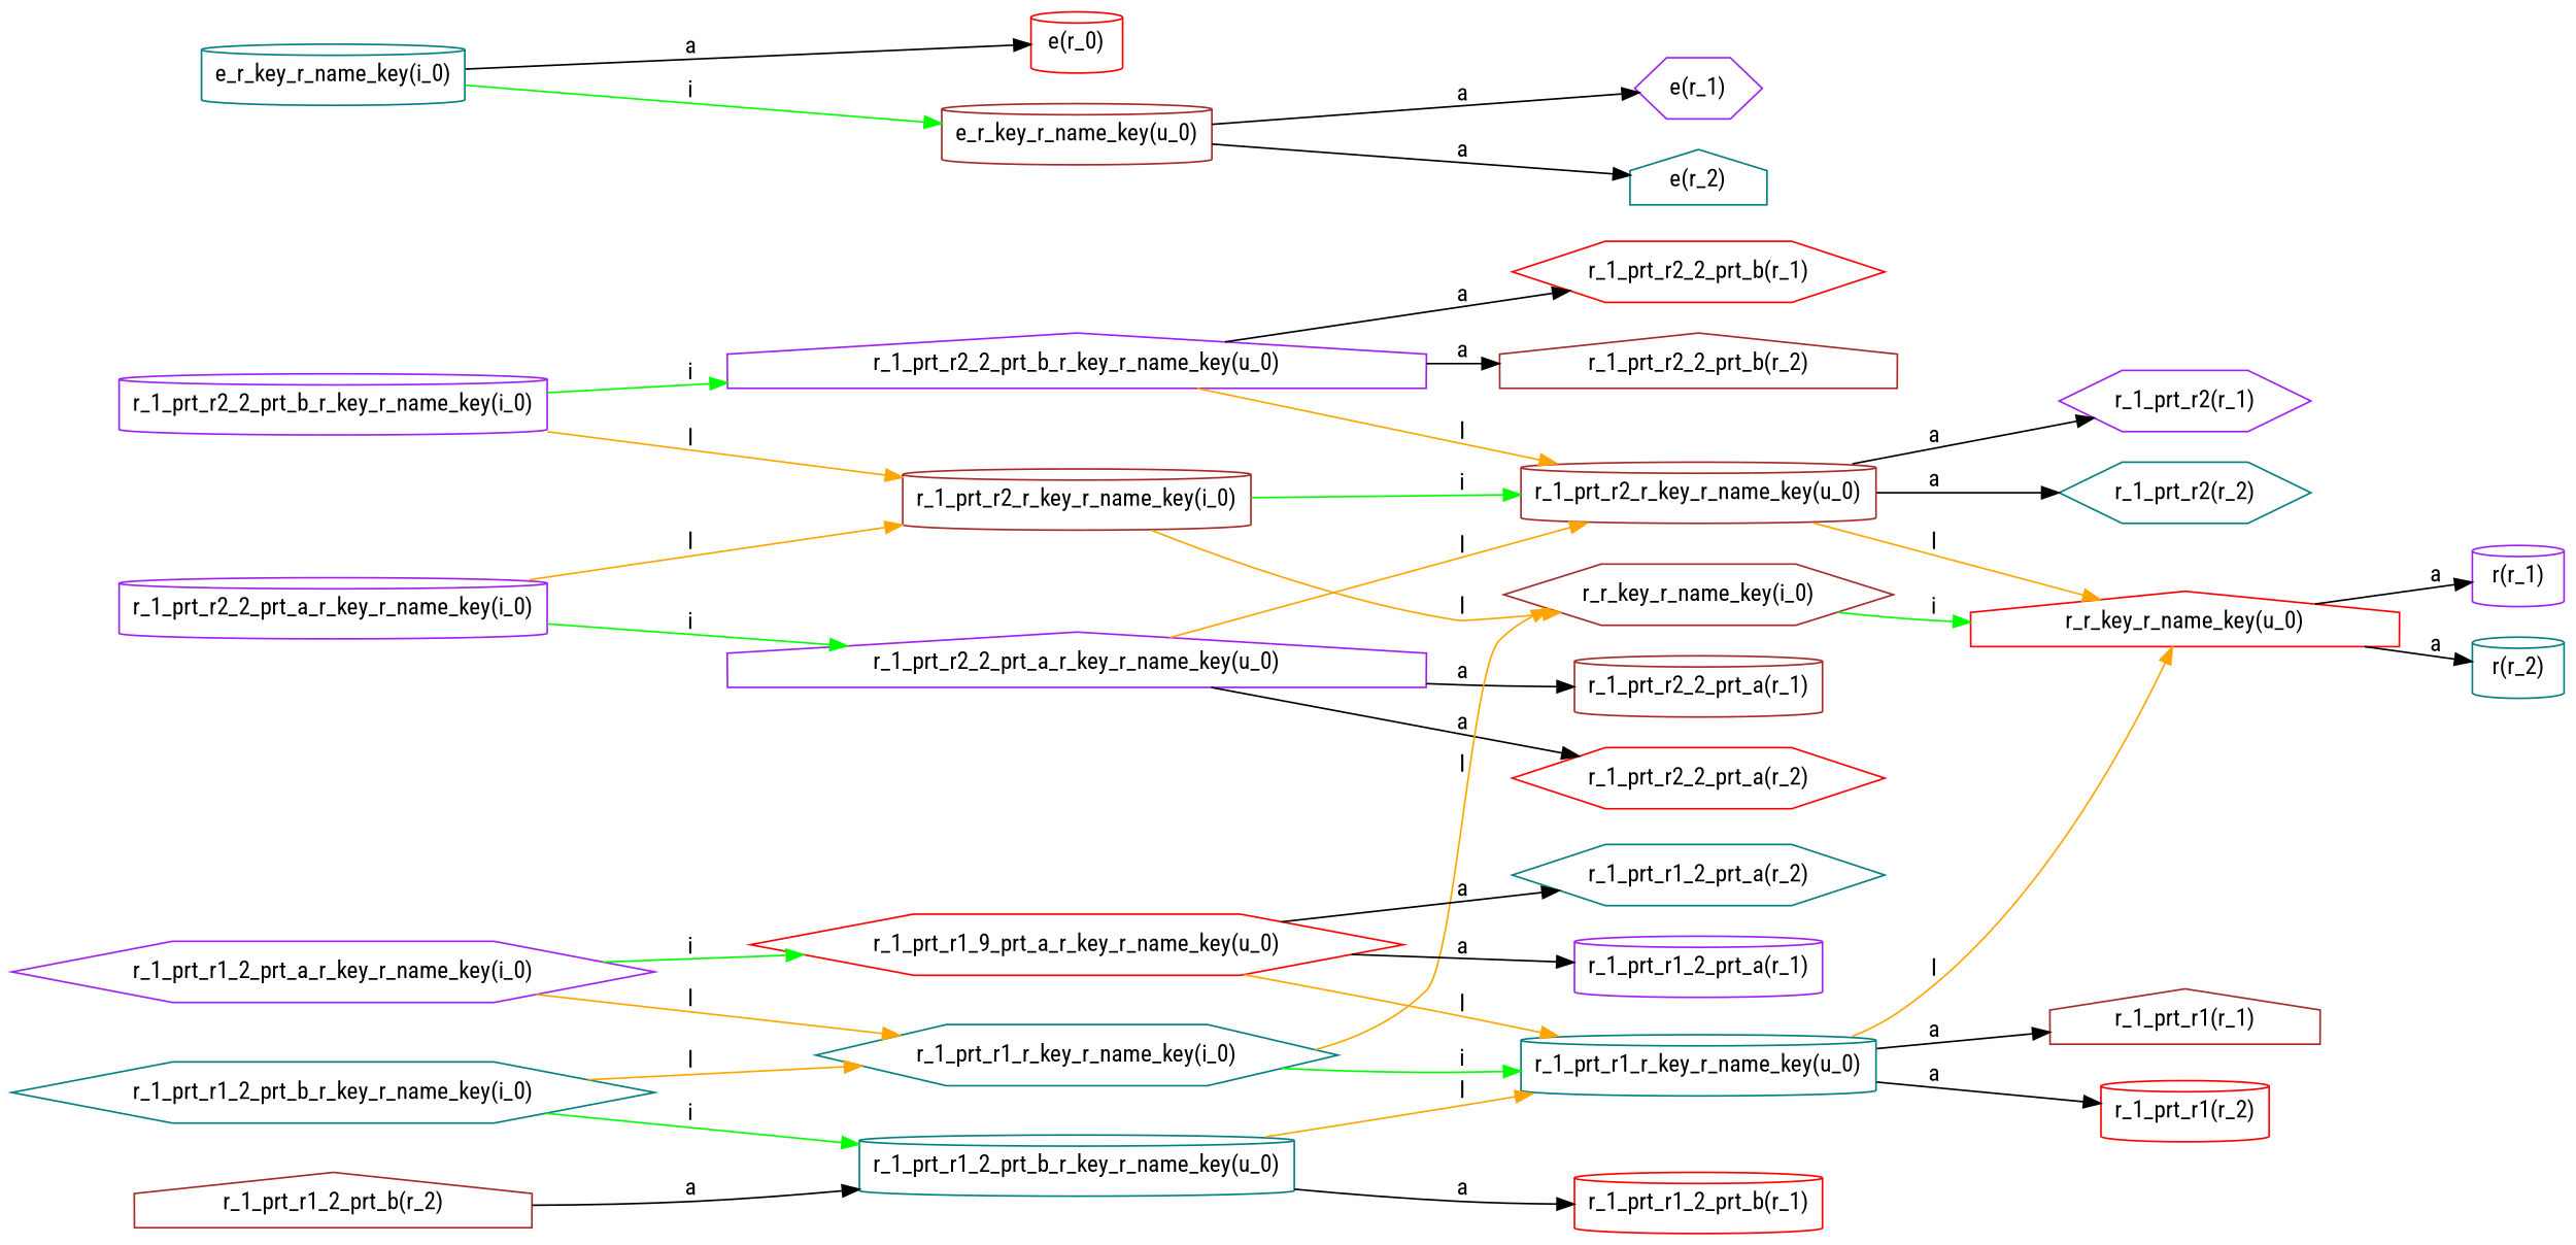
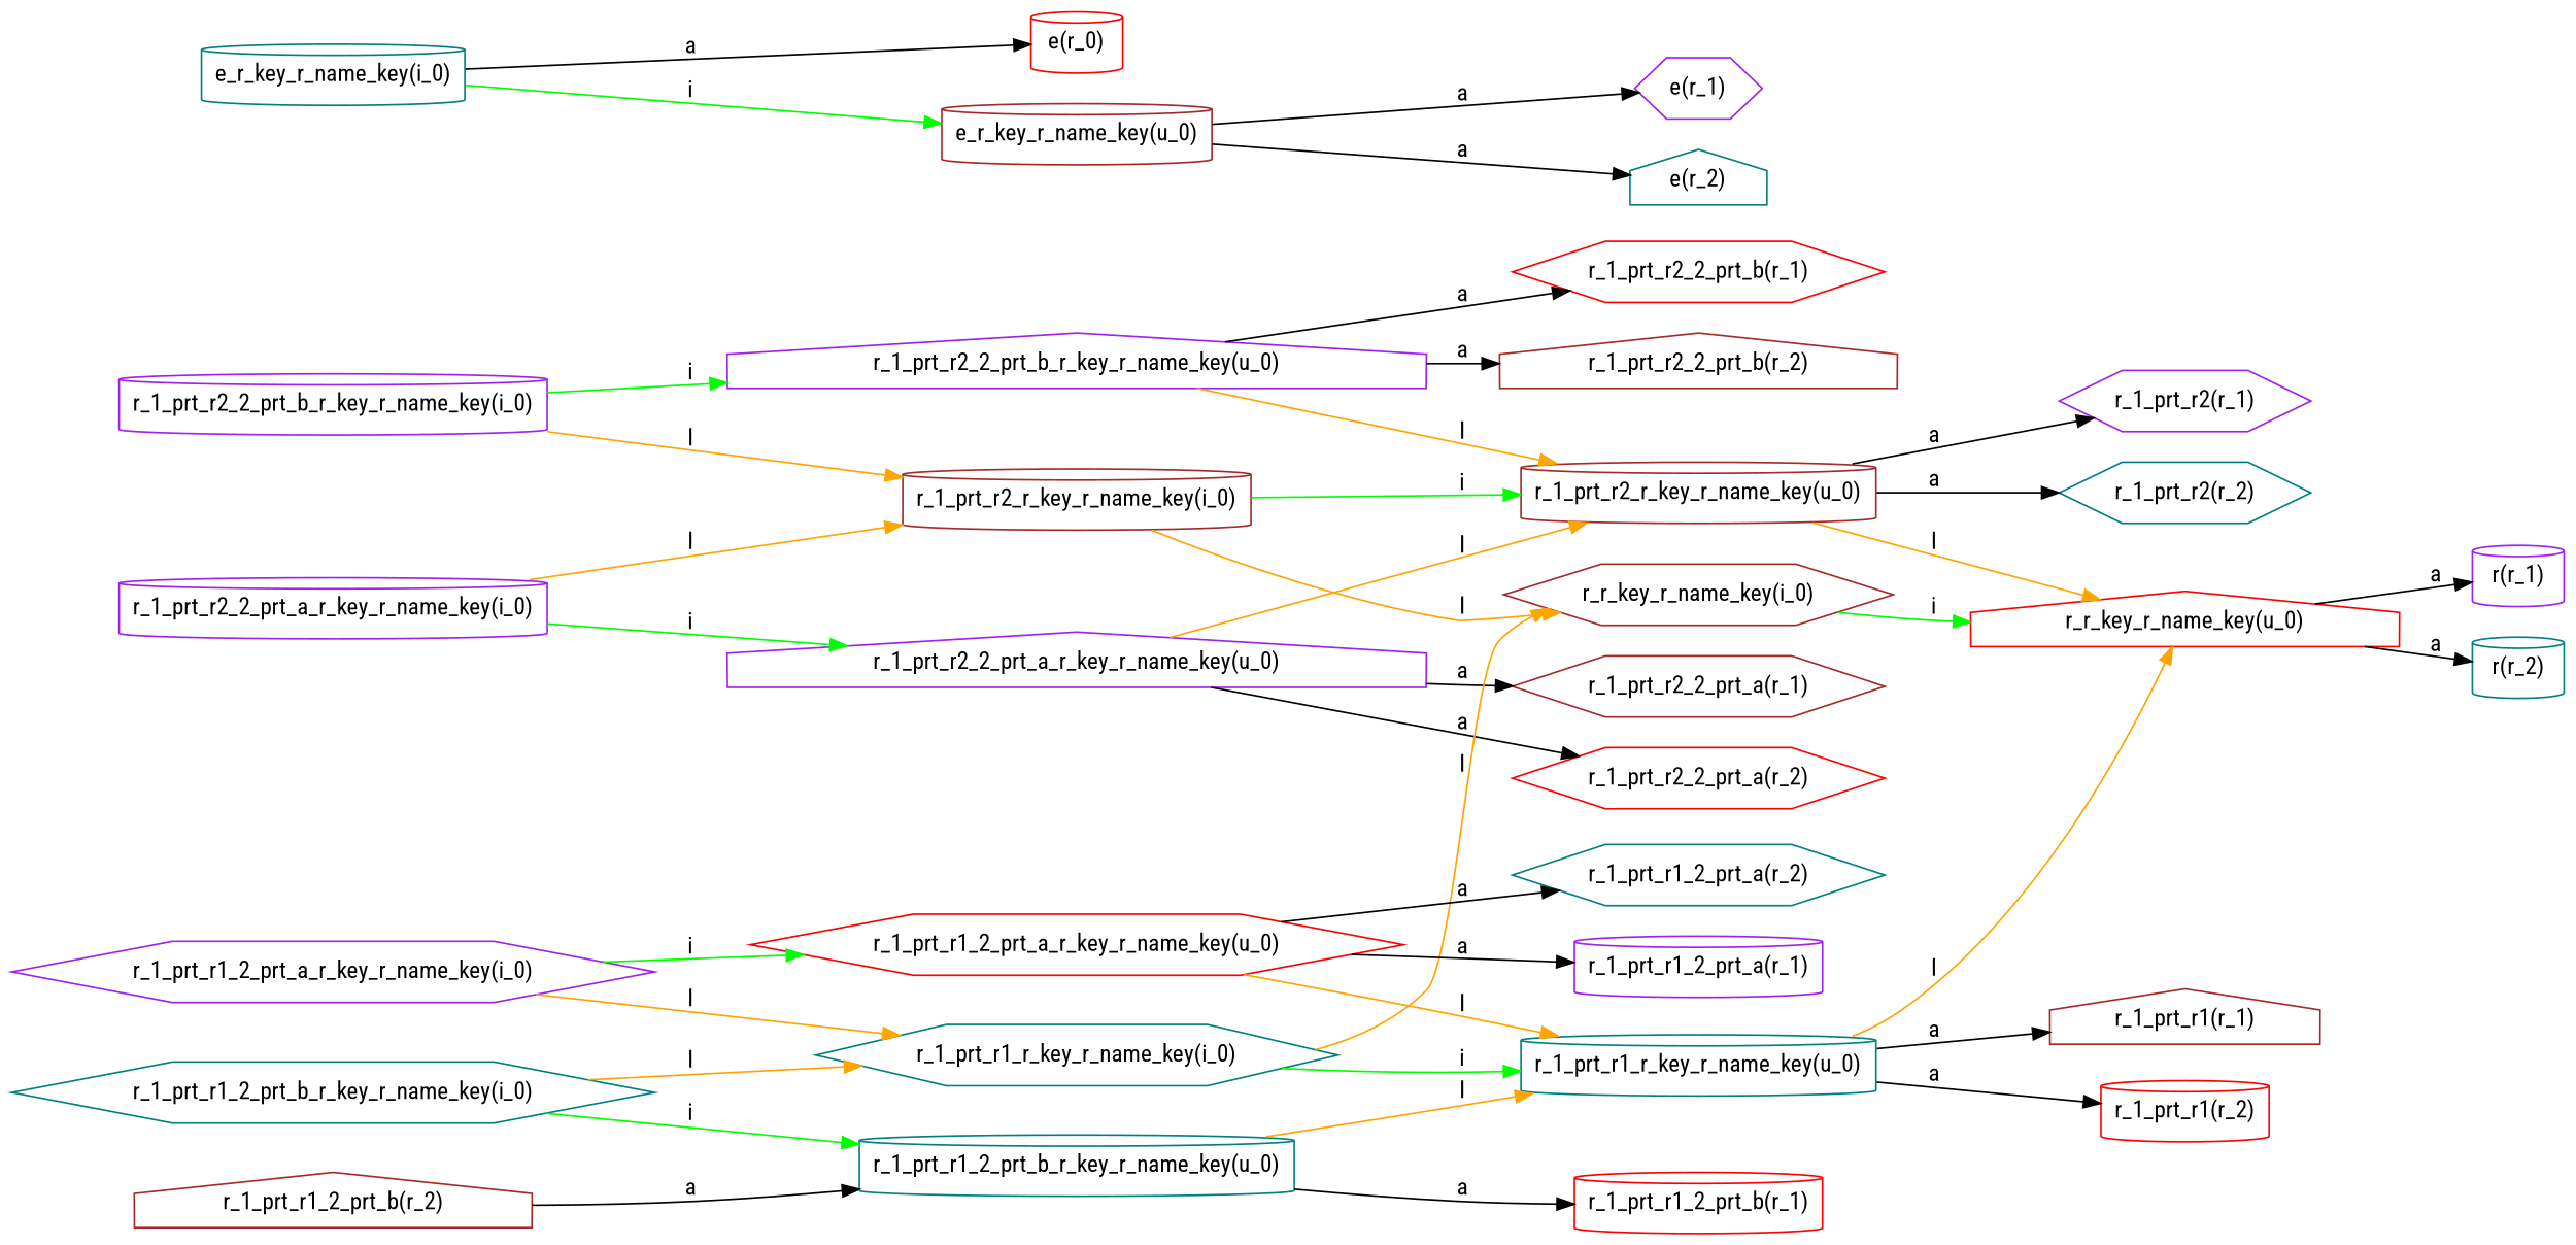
  digraph {
    fontname="Roboto Condensed"
    rankdir=LR
    node [color=purple fontname="Roboto Condensed" shape=cylinder]
    edge [color=black fontname="Roboto Condensed"]
    "r_1_prt_r2_r_key_r_name_key(i_0)" [color=brown]
    "r_1_prt_r2_2_prt_b_r_key_r_name_key(i_0)"
    "r_1_prt_r2_2_prt_b_r_key_r_name_key(u_0)" [shape=house]
    "r_r_key_r_name_key(i_0)" [color=brown shape=hexagon]
    "r_1_prt_r2_r_key_r_name_key(u_0)" [color=brown]
    "r_1_prt_r2_2_prt_b(r_1)" [color=red shape=hexagon]
    "r_1_prt_r2_2_prt_b(r_2)" [color=brown shape=house]
    "r_r_key_r_name_key(u_0)" [color=red shape=house]
    "r_1_prt_r2(r_2)" [color=teal shape=hexagon]
    "r_1_prt_r2(r_1)" [shape=hexagon]
    "r_1_prt_r2_2_prt_a_r_key_r_name_key(i_0)"
    "r_1_prt_r2_2_prt_a_r_key_r_name_key(u_0)" [shape=house]
-   "r_1_prt_r2_2_prt_a(r_1)" [color=brown]
+   "r_1_prt_r2_2_prt_a(r_1)" [color=brown shape=hexagon]
    "r_1_prt_r2_2_prt_a(r_2)" [color=red shape=hexagon]
    "r_1_prt_r1_r_key_r_name_key(i_0)" [color=teal shape=hexagon]
    "r_1_prt_r1_r_key_r_name_key(u_0)" [color=teal]
    "r_1_prt_r1(r_1)" [color=brown shape=house]
    "r_1_prt_r1(r_2)" [color=red]
    "r(r_1)"
    "r(r_2)" [color=teal]
    "r_1_prt_r1_2_prt_a_r_key_r_name_key(i_0)" [shape=hexagon]
-   "r_1_prt_r1_2_prt_a_r_key_r_name_key(u_0)" [color=red shape=hexagon label="r_1_prt_r1_9_prt_a_r_key_r_name_key(u_0)"]
+   "r_1_prt_r1_2_prt_a_r_key_r_name_key(u_0)" [color=red shape=hexagon]
    "r_1_prt_r1_2_prt_a(r_2)" [color=teal shape=hexagon]
    "r_1_prt_r1_2_prt_a(r_1)"
    "r_1_prt_r1_2_prt_b_r_key_r_name_key(i_0)" [color=teal shape=hexagon]
    "r_1_prt_r1_2_prt_b_r_key_r_name_key(u_0)" [color=teal]
    "r_1_prt_r1_2_prt_b(r_1)" [color=red]
    "e_r_key_r_name_key(i_0)" [color=teal]
    "e(r_0)" [color=red]
    "e_r_key_r_name_key(u_0)" [color=brown]
    "e(r_1)" [shape=hexagon]
    "e(r_2)" [color=teal shape=house]
    "r_1_prt_r1_2_prt_b(r_2)" [color=brown shape=house]
    "r_1_prt_r2_r_key_r_name_key(i_0)" -> "r_r_key_r_name_key(i_0)" [color=orange label=I]
    "r_1_prt_r2_r_key_r_name_key(i_0)" -> "r_1_prt_r2_r_key_r_name_key(u_0)" [color=green label=i]
    "r_1_prt_r2_2_prt_b_r_key_r_name_key(i_0)" -> "r_1_prt_r2_r_key_r_name_key(i_0)" [color=orange label=I]
    "r_1_prt_r2_2_prt_b_r_key_r_name_key(i_0)" -> "r_1_prt_r2_2_prt_b_r_key_r_name_key(u_0)" [color=green label=i]
    "r_1_prt_r2_2_prt_b_r_key_r_name_key(u_0)" -> "r_1_prt_r2_r_key_r_name_key(u_0)" [color=orange label=I]
    "r_1_prt_r2_2_prt_b_r_key_r_name_key(u_0)" -> "r_1_prt_r2_2_prt_b(r_1)" [label=a]
    "r_1_prt_r2_2_prt_b_r_key_r_name_key(u_0)" -> "r_1_prt_r2_2_prt_b(r_2)" [label=a]
    "r_r_key_r_name_key(i_0)" -> "r_r_key_r_name_key(u_0)" [color=green label=i]
    "r_1_prt_r2_r_key_r_name_key(u_0)" -> "r_r_key_r_name_key(u_0)" [color=orange label=I]
    "r_1_prt_r2_r_key_r_name_key(u_0)" -> "r_1_prt_r2(r_2)" [label=a]
    "r_1_prt_r2_r_key_r_name_key(u_0)" -> "r_1_prt_r2(r_1)" [label=a]
    "r_r_key_r_name_key(u_0)" -> "r(r_1)" [label=a]
    "r_r_key_r_name_key(u_0)" -> "r(r_2)" [label=a]
    "r_1_prt_r2_2_prt_a_r_key_r_name_key(i_0)" -> "r_1_prt_r2_r_key_r_name_key(i_0)" [color=orange label=I]
    "r_1_prt_r2_2_prt_a_r_key_r_name_key(i_0)" -> "r_1_prt_r2_2_prt_a_r_key_r_name_key(u_0)" [color=green label=i]
    "r_1_prt_r2_2_prt_a_r_key_r_name_key(u_0)" -> "r_1_prt_r2_r_key_r_name_key(u_0)" [color=orange label=I]
    "r_1_prt_r2_2_prt_a_r_key_r_name_key(u_0)" -> "r_1_prt_r2_2_prt_a(r_1)" [label=a]
    "r_1_prt_r2_2_prt_a_r_key_r_name_key(u_0)" -> "r_1_prt_r2_2_prt_a(r_2)" [label=a]
    "r_1_prt_r1_r_key_r_name_key(i_0)" -> "r_r_key_r_name_key(i_0)" [color=orange label=I]
    "r_1_prt_r1_r_key_r_name_key(i_0)" -> "r_1_prt_r1_r_key_r_name_key(u_0)" [color=green label=i]
    "r_1_prt_r1_r_key_r_name_key(u_0)" -> "r_r_key_r_name_key(u_0)" [color=orange label=I]
    "r_1_prt_r1_r_key_r_name_key(u_0)" -> "r_1_prt_r1(r_1)" [label=a]
    "r_1_prt_r1_r_key_r_name_key(u_0)" -> "r_1_prt_r1(r_2)" [label=a]
    "r_1_prt_r1_2_prt_a_r_key_r_name_key(i_0)" -> "r_1_prt_r1_r_key_r_name_key(i_0)" [color=orange label=I]
    "r_1_prt_r1_2_prt_a_r_key_r_name_key(i_0)" -> "r_1_prt_r1_2_prt_a_r_key_r_name_key(u_0)" [color=green label=i]
    "r_1_prt_r1_2_prt_a_r_key_r_name_key(u_0)" -> "r_1_prt_r1_r_key_r_name_key(u_0)" [color=orange label=I]
    "r_1_prt_r1_2_prt_a_r_key_r_name_key(u_0)" -> "r_1_prt_r1_2_prt_a(r_2)" [label=a]
    "r_1_prt_r1_2_prt_a_r_key_r_name_key(u_0)" -> "r_1_prt_r1_2_prt_a(r_1)" [label=a]
    "r_1_prt_r1_2_prt_b_r_key_r_name_key(i_0)" -> "r_1_prt_r1_r_key_r_name_key(i_0)" [color=orange label=I]
    "r_1_prt_r1_2_prt_b_r_key_r_name_key(i_0)" -> "r_1_prt_r1_2_prt_b_r_key_r_name_key(u_0)" [color=green label=i]
    "r_1_prt_r1_2_prt_b_r_key_r_name_key(u_0)" -> "r_1_prt_r1_r_key_r_name_key(u_0)" [color=orange label=I]
    "r_1_prt_r1_2_prt_b_r_key_r_name_key(u_0)" -> "r_1_prt_r1_2_prt_b(r_1)" [label=a]
    "e_r_key_r_name_key(i_0)" -> "e(r_0)" [label=a]
    "e_r_key_r_name_key(i_0)" -> "e_r_key_r_name_key(u_0)" [color=green label=i]
    "e_r_key_r_name_key(u_0)" -> "e(r_1)" [label=a]
    "e_r_key_r_name_key(u_0)" -> "e(r_2)" [label=a]
    "r_1_prt_r1_2_prt_b(r_2)" -> "r_1_prt_r1_2_prt_b_r_key_r_name_key(u_0)" [label=a]
  }
